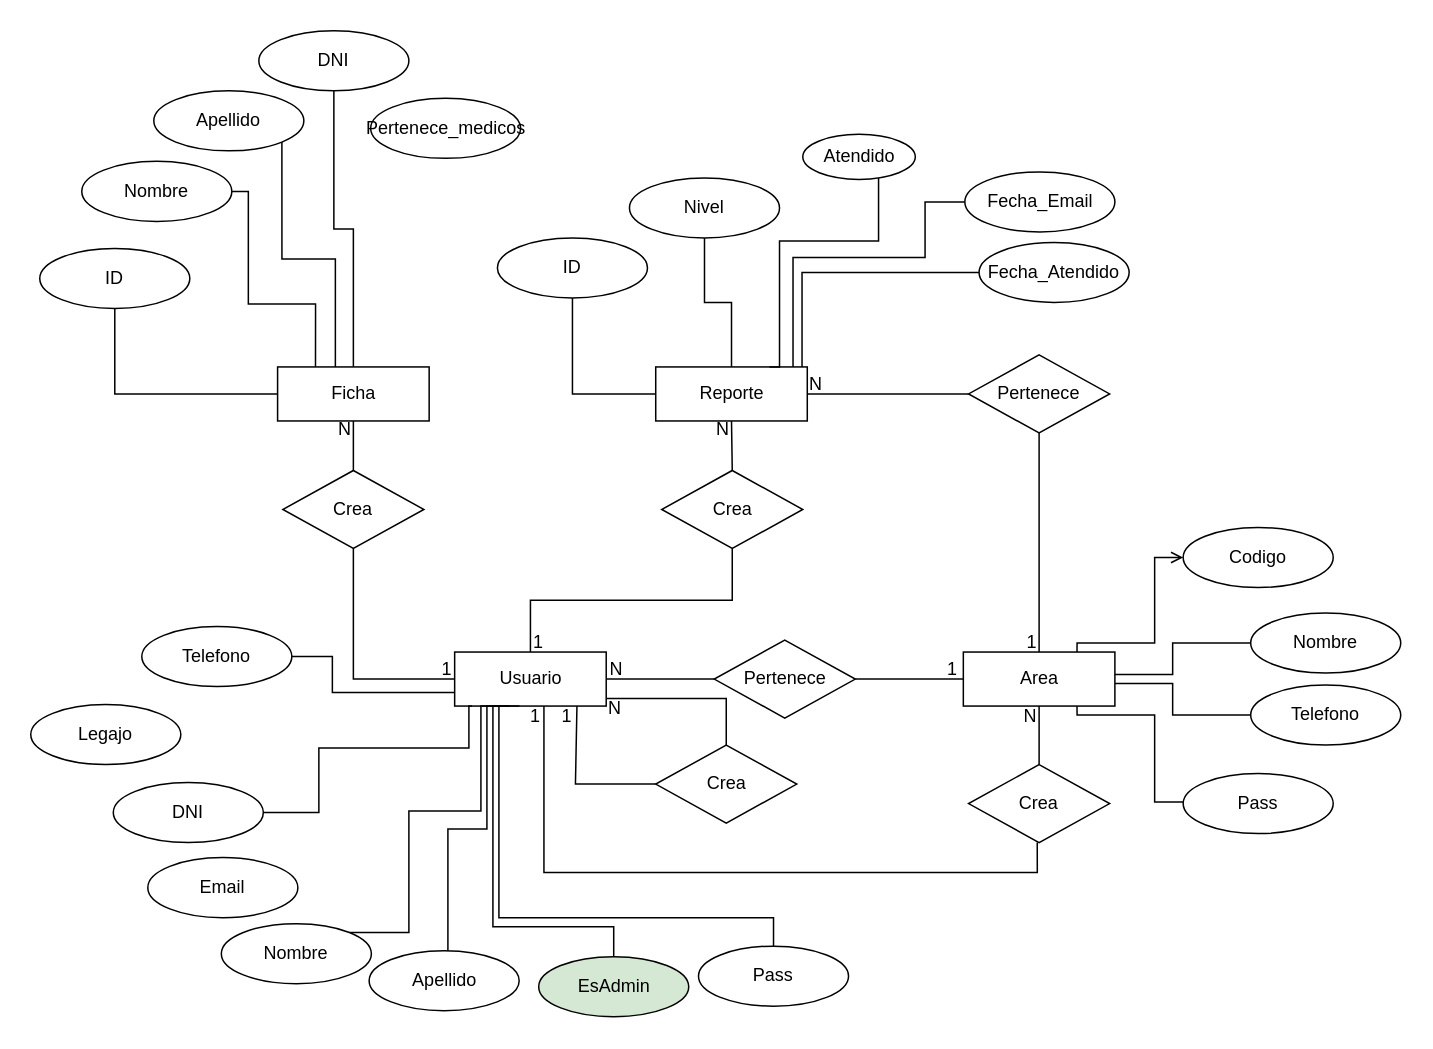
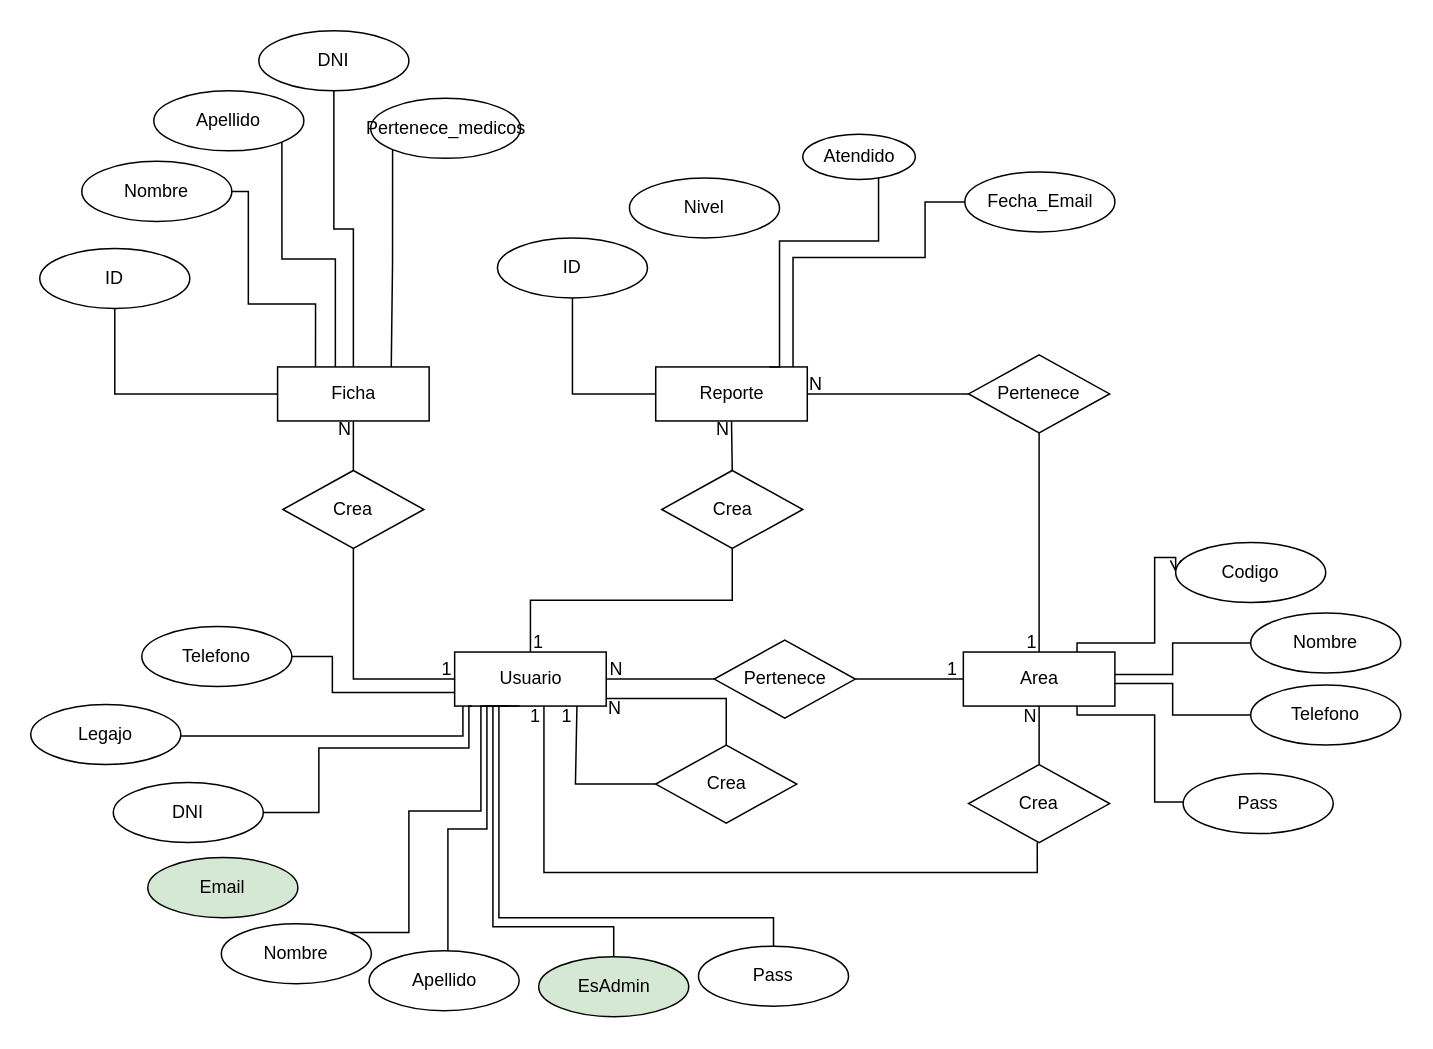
  <mxCell id="0" />
  <mxCell id="1" parent="0" />
  <mxCell id="2" style="edgeStyle=orthogonalEdgeStyle;rounded=0;orthogonalLoop=1;jettySize=auto;html=1;exitX=0.5;exitY=0;exitDx=0;exitDy=0;endArrow=none;endFill=0;" parent="1" source="7" target="26" edge="1"><mxGeometry relative="1" as="geometry" /></mxCell>
  <mxCell id="3" style="edgeStyle=orthogonalEdgeStyle;rounded=0;orthogonalLoop=1;jettySize=auto;html=1;endArrow=none;endFill=0;" parent="1" source="7" target="28" edge="1"><mxGeometry relative="1" as="geometry" /></mxCell>
+ <mxCell id="4" style="edgeStyle=orthogonalEdgeStyle;rounded=0;orthogonalLoop=1;jettySize=auto;html=1;endArrow=none;endFill=0;" parent="1" source="7" target="20" edge="1"><mxGeometry relative="1" as="geometry"><Array as="points"><mxPoint x="308" y="490" /></Array></mxGeometry></mxCell>
  <mxCell id="5" style="edgeStyle=orthogonalEdgeStyle;rounded=0;orthogonalLoop=1;jettySize=auto;html=1;endArrow=none;endFill=0;" parent="1" source="7" target="30" edge="1"><mxGeometry relative="1" as="geometry" /></mxCell>
  <mxCell id="6" style="edgeStyle=orthogonalEdgeStyle;rounded=0;orthogonalLoop=1;jettySize=auto;html=1;entryX=0.5;entryY=1;entryDx=0;entryDy=0;endArrow=none;endFill=0;" parent="1" source="7" edge="1"><mxGeometry relative="1" as="geometry"><Array as="points"><mxPoint x="362" y="581" /><mxPoint x="691" y="581" /></Array><mxPoint x="354.25" y="469.996" as="sourcePoint" /><mxPoint x="690.75" y="560.99" as="targetPoint" /></mxGeometry></mxCell>
  <mxCell id="7" value="Usuario" style="rounded=0;whiteSpace=wrap;html=1;" parent="1" vertex="1"><mxGeometry x="302.5" y="434" width="101" height="36" as="geometry" /></mxCell>
  <mxCell id="8" style="edgeStyle=orthogonalEdgeStyle;rounded=0;orthogonalLoop=1;jettySize=auto;html=1;endArrow=none;endFill=0;" parent="1" source="11" target="54" edge="1"><mxGeometry relative="1" as="geometry" /></mxCell>
- <mxCell id="9" style="edgeStyle=orthogonalEdgeStyle;rounded=0;orthogonalLoop=1;jettySize=auto;html=1;endArrow=none;endFill=0;" parent="1" source="11" target="52" edge="1"><mxGeometry relative="1" as="geometry" /></mxCell>
  <mxCell id="10" style="edgeStyle=orthogonalEdgeStyle;rounded=0;orthogonalLoop=1;jettySize=auto;html=1;endArrow=none;endFill=0;" parent="1" source="11" target="51" edge="1"><mxGeometry relative="1" as="geometry" /></mxCell>
  <mxCell id="11" value="Reporte" style="rounded=0;whiteSpace=wrap;html=1;" parent="1" vertex="1"><mxGeometry x="436.5" y="244" width="101" height="36" as="geometry" /></mxCell>
  <mxCell id="12" style="edgeStyle=orthogonalEdgeStyle;rounded=0;orthogonalLoop=1;jettySize=auto;html=1;endArrow=none;endFill=0;" parent="1" source="16" target="58" edge="1"><mxGeometry relative="1" as="geometry"><Array as="points"><mxPoint x="781" y="449" /><mxPoint x="781" y="428" /></Array></mxGeometry></mxCell>
  <mxCell id="13" style="edgeStyle=orthogonalEdgeStyle;rounded=0;orthogonalLoop=1;jettySize=auto;html=1;exitX=0.75;exitY=0;exitDx=0;exitDy=0;entryX=0;entryY=0.5;entryDx=0;entryDy=0;endArrow=open;endFill=0;" parent="1" source="16" target="57" edge="1"><mxGeometry relative="1" as="geometry"><Array as="points"><mxPoint x="717" y="428" /><mxPoint x="769" y="428" /><mxPoint x="769" y="371" /></Array></mxGeometry></mxCell>
  <mxCell id="14" style="edgeStyle=orthogonalEdgeStyle;rounded=0;orthogonalLoop=1;jettySize=auto;html=1;endArrow=none;endFill=0;" parent="1" source="16" target="69" edge="1"><mxGeometry relative="1" as="geometry"><Array as="points"><mxPoint x="781" y="455" /><mxPoint x="781" y="476" /></Array></mxGeometry></mxCell>
  <mxCell id="15" style="edgeStyle=orthogonalEdgeStyle;rounded=0;orthogonalLoop=1;jettySize=auto;html=1;exitX=0.75;exitY=1;exitDx=0;exitDy=0;endArrow=none;endFill=0;" parent="1" source="16" target="78" edge="1"><mxGeometry relative="1" as="geometry"><Array as="points"><mxPoint x="717" y="476" /><mxPoint x="769" y="476" /><mxPoint x="769" y="534" /></Array></mxGeometry></mxCell>
  <mxCell id="16" value="Area" style="rounded=0;whiteSpace=wrap;html=1;" parent="1" vertex="1"><mxGeometry x="641.5" y="434" width="101" height="36" as="geometry" /></mxCell>
  <mxCell id="17" style="edgeStyle=orthogonalEdgeStyle;rounded=0;orthogonalLoop=1;jettySize=auto;html=1;exitX=0.25;exitY=0;exitDx=0;exitDy=0;entryX=1;entryY=0.5;entryDx=0;entryDy=0;endArrow=none;endFill=0;" parent="1" source="19" target="63" edge="1"><mxGeometry relative="1" as="geometry"><Array as="points"><mxPoint x="210" y="202" /><mxPoint x="165" y="202" /><mxPoint x="165" y="127" /></Array></mxGeometry></mxCell>
  <mxCell id="18" style="edgeStyle=orthogonalEdgeStyle;rounded=0;orthogonalLoop=1;jettySize=auto;html=1;exitX=0.5;exitY=0;exitDx=0;exitDy=0;entryX=0.5;entryY=1;entryDx=0;entryDy=0;endArrow=none;endFill=0;" parent="1" source="19" target="66" edge="1"><mxGeometry relative="1" as="geometry" /></mxCell>
  <mxCell id="19" value="Ficha" style="rounded=0;whiteSpace=wrap;html=1;" parent="1" vertex="1"><mxGeometry x="184.5" y="244" width="101" height="36" as="geometry" /></mxCell>
  <mxCell id="20" value="Legajo" style="ellipse;whiteSpace=wrap;html=1;align=center;" parent="1" vertex="1"><mxGeometry x="20" y="469" width="100" height="40" as="geometry" /></mxCell>
  <mxCell id="21" style="edgeStyle=orthogonalEdgeStyle;rounded=0;orthogonalLoop=1;jettySize=auto;html=1;exitX=1;exitY=0.5;exitDx=0;exitDy=0;endArrow=none;endFill=0;" parent="1" source="22" edge="1"><mxGeometry relative="1" as="geometry"><mxPoint x="314" y="470" as="targetPoint" /><Array as="points"><mxPoint x="212" y="541" /><mxPoint x="212" y="498" /><mxPoint x="312" y="498" /><mxPoint x="312" y="470" /></Array></mxGeometry></mxCell>
  <mxCell id="22" value="DNI" style="ellipse;whiteSpace=wrap;html=1;align=center;" parent="1" vertex="1"><mxGeometry x="75" y="521" width="100" height="40" as="geometry" /></mxCell>
  <mxCell id="23" style="edgeStyle=orthogonalEdgeStyle;rounded=0;orthogonalLoop=1;jettySize=auto;html=1;exitX=0.5;exitY=0;exitDx=0;exitDy=0;endArrow=none;endFill=0;" parent="1" source="24" target="16" edge="1"><mxGeometry relative="1" as="geometry" /></mxCell>
  <mxCell id="24" value="Crea" style="shape=rhombus;perimeter=rhombusPerimeter;whiteSpace=wrap;html=1;align=center;" parent="1" vertex="1"><mxGeometry x="645" y="509" width="94" height="52" as="geometry" /></mxCell>
  <mxCell id="25" style="edgeStyle=orthogonalEdgeStyle;rounded=0;orthogonalLoop=1;jettySize=auto;html=1;exitX=0.5;exitY=0;exitDx=0;exitDy=0;entryX=0.5;entryY=1;entryDx=0;entryDy=0;endArrow=none;endFill=0;" parent="1" source="26" target="11" edge="1"><mxGeometry relative="1" as="geometry" /></mxCell>
  <mxCell id="26" value="Crea" style="shape=rhombus;perimeter=rhombusPerimeter;whiteSpace=wrap;html=1;align=center;" parent="1" vertex="1"><mxGeometry x="440.5" y="313" width="94" height="52" as="geometry" /></mxCell>
  <mxCell id="27" style="edgeStyle=orthogonalEdgeStyle;rounded=0;orthogonalLoop=1;jettySize=auto;html=1;exitX=0.5;exitY=0;exitDx=0;exitDy=0;endArrow=none;endFill=0;" parent="1" source="28" target="19" edge="1"><mxGeometry relative="1" as="geometry" /></mxCell>
  <mxCell id="28" value="Crea" style="shape=rhombus;perimeter=rhombusPerimeter;whiteSpace=wrap;html=1;align=center;" parent="1" vertex="1"><mxGeometry x="188" y="313" width="94" height="52" as="geometry" /></mxCell>
  <mxCell id="29" style="edgeStyle=orthogonalEdgeStyle;rounded=0;orthogonalLoop=1;jettySize=auto;html=1;endArrow=none;endFill=0;" parent="1" source="30" target="16" edge="1"><mxGeometry relative="1" as="geometry" /></mxCell>
  <mxCell id="30" value="Pertenece" style="shape=rhombus;perimeter=rhombusPerimeter;whiteSpace=wrap;html=1;align=center;" parent="1" vertex="1"><mxGeometry x="475.5" y="426" width="94" height="52" as="geometry" /></mxCell>
  <mxCell id="31" value="N" style="text;html=1;align=center;verticalAlign=middle;resizable=0;points=[];autosize=1;strokeColor=none;fillColor=none;" parent="1" vertex="1"><mxGeometry x="396.5" y="433" width="27" height="26" as="geometry" /></mxCell>
  <mxCell id="32" value="1" style="text;html=1;align=center;verticalAlign=middle;resizable=0;points=[];autosize=1;strokeColor=none;fillColor=none;" parent="1" vertex="1"><mxGeometry x="621.5" y="433" width="25" height="26" as="geometry" /></mxCell>
  <mxCell id="33" value="N" style="text;html=1;align=center;verticalAlign=middle;resizable=0;points=[];autosize=1;strokeColor=none;fillColor=none;" parent="1" vertex="1"><mxGeometry x="672.5" y="464" width="27" height="26" as="geometry" /></mxCell>
  <mxCell id="34" style="edgeStyle=orthogonalEdgeStyle;rounded=0;orthogonalLoop=1;jettySize=auto;html=1;exitX=0.5;exitY=0;exitDx=0;exitDy=0;endArrow=none;endFill=0;" parent="1" source="36" edge="1"><mxGeometry relative="1" as="geometry"><mxPoint x="404" y="465" as="targetPoint" /><Array as="points"><mxPoint x="484" y="465" /><mxPoint x="404" y="465" /></Array></mxGeometry></mxCell>
  <mxCell id="35" style="edgeStyle=orthogonalEdgeStyle;rounded=0;orthogonalLoop=1;jettySize=auto;html=1;endArrow=none;endFill=0;" parent="1" source="36" edge="1"><mxGeometry relative="1" as="geometry"><mxPoint x="384" y="470" as="targetPoint" /><Array as="points"><mxPoint x="383" y="522" /><mxPoint x="383" y="470" /></Array></mxGeometry></mxCell>
  <mxCell id="36" value="Crea" style="shape=rhombus;perimeter=rhombusPerimeter;whiteSpace=wrap;html=1;align=center;" parent="1" vertex="1"><mxGeometry x="436.5" y="496" width="94" height="52" as="geometry" /></mxCell>
  <mxCell id="37" style="edgeStyle=orthogonalEdgeStyle;rounded=0;orthogonalLoop=1;jettySize=auto;html=1;endArrow=none;endFill=0;entryX=0.087;entryY=0.231;entryDx=0;entryDy=0;entryPerimeter=0;" parent="1" source="38" target="41" edge="1"><mxGeometry relative="1" as="geometry"><mxPoint x="336" y="470" as="targetPoint" /><Array as="points"><mxPoint x="409" y="617" /><mxPoint x="328" y="617" /><mxPoint x="328" y="470" /></Array></mxGeometry></mxCell>
  <mxCell id="38" value="EsAdmin" style="ellipse;whiteSpace=wrap;html=1;align=center;fillColor=#d5e8d4;" parent="1" vertex="1"><mxGeometry x="358.5" y="637" width="100" height="40" as="geometry" /></mxCell>
  <mxCell id="39" value="1" style="text;html=1;align=center;verticalAlign=middle;resizable=0;points=[];autosize=1;strokeColor=none;fillColor=none;" parent="1" vertex="1"><mxGeometry x="364.5" y="464" width="25" height="26" as="geometry" /></mxCell>
  <mxCell id="40" value="N" style="text;html=1;align=center;verticalAlign=middle;resizable=0;points=[];autosize=1;strokeColor=none;fillColor=none;" parent="1" vertex="1"><mxGeometry x="395" y="459" width="27" height="26" as="geometry" /></mxCell>
  <mxCell id="41" value="1" style="text;html=1;align=center;verticalAlign=middle;resizable=0;points=[];autosize=1;strokeColor=none;fillColor=none;" parent="1" vertex="1"><mxGeometry x="343.5" y="464" width="25" height="26" as="geometry" /></mxCell>
  <mxCell id="42" value="N" style="text;html=1;align=center;verticalAlign=middle;resizable=0;points=[];autosize=1;strokeColor=none;fillColor=none;" parent="1" vertex="1"><mxGeometry x="467" y="273" width="27" height="26" as="geometry" /></mxCell>
  <mxCell id="43" value="N" style="text;html=1;align=center;verticalAlign=middle;resizable=0;points=[];autosize=1;strokeColor=none;fillColor=none;" parent="1" vertex="1"><mxGeometry x="215.5" y="273" width="27" height="26" as="geometry" /></mxCell>
  <mxCell id="44" value="1" style="text;html=1;align=center;verticalAlign=middle;resizable=0;points=[];autosize=1;strokeColor=none;fillColor=none;" parent="1" vertex="1"><mxGeometry x="284" y="433" width="25" height="26" as="geometry" /></mxCell>
  <mxCell id="45" value="1" style="text;html=1;align=center;verticalAlign=middle;resizable=0;points=[];autosize=1;strokeColor=none;fillColor=none;" parent="1" vertex="1"><mxGeometry x="345.5" y="415" width="25" height="26" as="geometry" /></mxCell>
  <mxCell id="46" style="edgeStyle=orthogonalEdgeStyle;rounded=0;orthogonalLoop=1;jettySize=auto;html=1;entryX=0;entryY=0.75;entryDx=0;entryDy=0;endArrow=none;endFill=0;" parent="1" source="47" target="7" edge="1"><mxGeometry relative="1" as="geometry"><Array as="points"><mxPoint x="221" y="437" /><mxPoint x="221" y="461" /></Array></mxGeometry></mxCell>
  <mxCell id="47" value="Telefono" style="ellipse;whiteSpace=wrap;html=1;align=center;" parent="1" vertex="1"><mxGeometry x="94" y="417" width="100" height="40" as="geometry" /></mxCell>
- <mxCell id="48" value="Email" style="ellipse;whiteSpace=wrap;html=1;align=center;" parent="1" vertex="1"><mxGeometry x="98" y="571" width="100" height="40" as="geometry" /></mxCell>
+ <mxCell id="48" value="Email" style="ellipse;whiteSpace=wrap;html=1;align=center;fillColor=#d5e8d4;" parent="1" vertex="1"><mxGeometry x="98" y="571" width="100" height="40" as="geometry" /></mxCell>
  <mxCell id="49" style="edgeStyle=orthogonalEdgeStyle;rounded=0;orthogonalLoop=1;jettySize=auto;html=1;exitX=0.5;exitY=1;exitDx=0;exitDy=0;entryX=0;entryY=0.5;entryDx=0;entryDy=0;endArrow=none;endFill=0;" parent="1" source="50" target="19" edge="1"><mxGeometry relative="1" as="geometry" /></mxCell>
  <mxCell id="50" value="ID" style="ellipse;whiteSpace=wrap;html=1;align=center;" parent="1" vertex="1"><mxGeometry x="26" y="165" width="100" height="40" as="geometry" /></mxCell>
  <mxCell id="51" value="ID" style="ellipse;whiteSpace=wrap;html=1;align=center;" parent="1" vertex="1"><mxGeometry x="331" y="158" width="100" height="40" as="geometry" /></mxCell>
  <mxCell id="52" value="Nivel" style="ellipse;whiteSpace=wrap;html=1;align=center;" parent="1" vertex="1"><mxGeometry x="419" y="118" width="100" height="40" as="geometry" /></mxCell>
  <mxCell id="53" style="edgeStyle=orthogonalEdgeStyle;rounded=0;orthogonalLoop=1;jettySize=auto;html=1;endArrow=none;endFill=0;" parent="1" source="54" target="16" edge="1"><mxGeometry relative="1" as="geometry" /></mxCell>
  <mxCell id="54" value="Pertenece" style="shape=rhombus;perimeter=rhombusPerimeter;whiteSpace=wrap;html=1;align=center;" parent="1" vertex="1"><mxGeometry x="645" y="236" width="94" height="52" as="geometry" /></mxCell>
  <mxCell id="55" value="1" style="text;html=1;align=center;verticalAlign=middle;resizable=0;points=[];autosize=1;strokeColor=none;fillColor=none;" parent="1" vertex="1"><mxGeometry x="674" y="415" width="25" height="26" as="geometry" /></mxCell>
  <mxCell id="56" value="N" style="text;html=1;align=center;verticalAlign=middle;resizable=0;points=[];autosize=1;strokeColor=none;fillColor=none;" parent="1" vertex="1"><mxGeometry x="529.5" y="243" width="27" height="26" as="geometry" /></mxCell>
- <mxCell id="57" value="Codigo" style="ellipse;whiteSpace=wrap;html=1;align=center;" parent="1" vertex="1"><mxGeometry x="788" y="351" width="100" height="40" as="geometry" /></mxCell>
+ <mxCell id="57" value="Codigo" style="ellipse;whiteSpace=wrap;html=1;align=center;" parent="1" vertex="1"><mxGeometry x="783" y="361" width="100" height="40" as="geometry" /></mxCell>
  <mxCell id="58" value="Nombre" style="ellipse;whiteSpace=wrap;html=1;align=center;" parent="1" vertex="1"><mxGeometry x="833" y="408" width="100" height="40" as="geometry" /></mxCell>
  <mxCell id="59" style="edgeStyle=orthogonalEdgeStyle;rounded=0;orthogonalLoop=1;jettySize=auto;html=1;exitX=1;exitY=0;exitDx=0;exitDy=0;entryX=0.272;entryY=1;entryDx=0;entryDy=0;entryPerimeter=0;endArrow=none;endFill=0;" parent="1" source="60" target="7" edge="1"><mxGeometry relative="1" as="geometry"><mxPoint x="328" y="470" as="targetPoint" /><Array as="points"><mxPoint x="272" y="621" /><mxPoint x="272" y="540" /><mxPoint x="320" y="540" /><mxPoint x="320" y="470" /></Array></mxGeometry></mxCell>
  <mxCell id="60" value="Nombre" style="ellipse;whiteSpace=wrap;html=1;align=center;" parent="1" vertex="1"><mxGeometry x="147" y="615" width="100" height="40" as="geometry" /></mxCell>
  <mxCell id="61" style="edgeStyle=orthogonalEdgeStyle;rounded=0;orthogonalLoop=1;jettySize=auto;html=1;endArrow=none;endFill=0;" parent="1" source="62" edge="1"><mxGeometry relative="1" as="geometry"><mxPoint x="339" y="470" as="targetPoint" /><Array as="points"><mxPoint x="298" y="552" /><mxPoint x="324" y="552" /><mxPoint x="324" y="470" /></Array></mxGeometry></mxCell>
  <mxCell id="62" value="Apellido" style="ellipse;whiteSpace=wrap;html=1;align=center;" parent="1" vertex="1"><mxGeometry x="245.5" y="633" width="100" height="40" as="geometry" /></mxCell>
  <mxCell id="63" value="Nombre" style="ellipse;whiteSpace=wrap;html=1;align=center;" parent="1" vertex="1"><mxGeometry x="54" y="107" width="100" height="40" as="geometry" /></mxCell>
  <mxCell id="64" style="edgeStyle=orthogonalEdgeStyle;rounded=0;orthogonalLoop=1;jettySize=auto;html=1;exitX=1;exitY=1;exitDx=0;exitDy=0;endArrow=none;endFill=0;" parent="1" source="65" target="19" edge="1"><mxGeometry relative="1" as="geometry"><Array as="points"><mxPoint x="187" y="172" /><mxPoint x="223" y="172" /></Array></mxGeometry></mxCell>
  <mxCell id="65" value="Apellido" style="ellipse;whiteSpace=wrap;html=1;align=center;" parent="1" vertex="1"><mxGeometry x="102" y="60" width="100" height="40" as="geometry" /></mxCell>
  <mxCell id="66" value="DNI" style="ellipse;whiteSpace=wrap;html=1;align=center;" parent="1" vertex="1"><mxGeometry x="172" y="20" width="100" height="40" as="geometry" /></mxCell>
+ <mxCell id="67" style="edgeStyle=orthogonalEdgeStyle;rounded=0;orthogonalLoop=1;jettySize=auto;html=1;exitX=0;exitY=1;exitDx=0;exitDy=0;entryX=0.75;entryY=0;entryDx=0;entryDy=0;endArrow=none;endFill=0;" parent="1" source="68" target="19" edge="1"><mxGeometry relative="1" as="geometry" /></mxCell>
  <mxCell id="68" value="Pertenece_medicos" style="ellipse;whiteSpace=wrap;html=1;align=center;" parent="1" vertex="1"><mxGeometry x="246.5" y="65" width="100" height="40" as="geometry" /></mxCell>
  <mxCell id="69" value="Telefono" style="ellipse;whiteSpace=wrap;html=1;align=center;" parent="1" vertex="1"><mxGeometry x="833" y="456" width="100" height="40" as="geometry" /></mxCell>
  <mxCell id="70" style="edgeStyle=orthogonalEdgeStyle;rounded=0;orthogonalLoop=1;jettySize=auto;html=1;entryX=0.75;entryY=0;entryDx=0;entryDy=0;endArrow=none;endFill=0;" parent="1" source="71" target="11" edge="1"><mxGeometry relative="1" as="geometry"><Array as="points"><mxPoint x="585" y="160" /><mxPoint x="519" y="160" /><mxPoint x="519" y="244" /></Array></mxGeometry></mxCell>
  <mxCell id="71" value="Atendido" style="ellipse;whiteSpace=wrap;html=1;align=center;" parent="1" vertex="1"><mxGeometry x="534.5" y="89" width="75" height="30" as="geometry" /></mxCell>
  <mxCell id="72" style="edgeStyle=orthogonalEdgeStyle;rounded=0;orthogonalLoop=1;jettySize=auto;html=1;endArrow=none;endFill=0;" parent="1" source="73" target="11" edge="1"><mxGeometry relative="1" as="geometry"><Array as="points"><mxPoint x="616" y="134" /><mxPoint x="616" y="171" /><mxPoint x="528" y="171" /></Array></mxGeometry></mxCell>
  <mxCell id="73" value="Fecha_Email" style="ellipse;whiteSpace=wrap;html=1;align=center;" parent="1" vertex="1"><mxGeometry x="642.5" y="114" width="100" height="40" as="geometry" /></mxCell>
- <mxCell id="74" style="edgeStyle=orthogonalEdgeStyle;rounded=0;orthogonalLoop=1;jettySize=auto;html=1;exitX=0;exitY=0.5;exitDx=0;exitDy=0;endArrow=none;endFill=0;" parent="1" source="75" target="11" edge="1"><mxGeometry relative="1" as="geometry"><Array as="points"><mxPoint x="534" y="181" /></Array></mxGeometry></mxCell>
- <mxCell id="75" value="Fecha_Atendido" style="ellipse;whiteSpace=wrap;html=1;align=center;" parent="1" vertex="1"><mxGeometry x="652" y="161" width="100" height="40" as="geometry" /></mxCell>
  <mxCell id="76" style="edgeStyle=orthogonalEdgeStyle;rounded=0;orthogonalLoop=1;jettySize=auto;html=1;endArrow=none;endFill=0;" parent="1" source="77" target="7" edge="1"><mxGeometry relative="1" as="geometry"><Array as="points"><mxPoint x="515" y="611" /><mxPoint x="332" y="611" /></Array></mxGeometry></mxCell>
  <mxCell id="77" value="Pass" style="ellipse;whiteSpace=wrap;html=1;align=center;" parent="1" vertex="1"><mxGeometry x="465" y="630" width="100" height="40" as="geometry" /></mxCell>
  <mxCell id="78" value="Pass" style="ellipse;whiteSpace=wrap;html=1;align=center;" parent="1" vertex="1"><mxGeometry x="788" y="515" width="100" height="40" as="geometry" /></mxCell>
